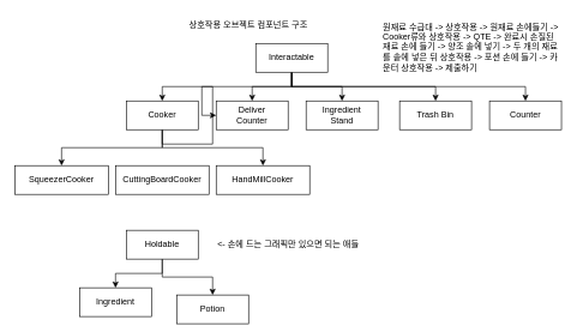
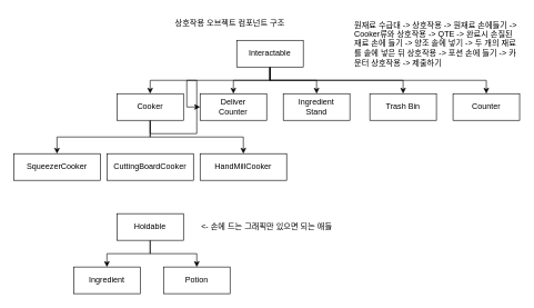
  <mxCell id="0" />
  <mxCell id="1" parent="0" />
  <mxCell id="2" style="edgeStyle=orthogonalEdgeStyle;rounded=0;orthogonalLoop=1;jettySize=auto;html=1;exitX=0.5;exitY=1;exitDx=0;exitDy=0;entryX=0.5;entryY=0;entryDx=0;entryDy=0;" parent="1" source="7" target="14" edge="1"><mxGeometry relative="1" as="geometry" /></mxCell>
  <mxCell id="3" style="edgeStyle=orthogonalEdgeStyle;rounded=0;orthogonalLoop=1;jettySize=auto;html=1;exitX=0.5;exitY=1;exitDx=0;exitDy=0;entryX=0.5;entryY=0;entryDx=0;entryDy=0;" parent="1" source="7" target="20" edge="1"><mxGeometry relative="1" as="geometry" /></mxCell>
  <mxCell id="4" style="edgeStyle=orthogonalEdgeStyle;rounded=0;orthogonalLoop=1;jettySize=auto;html=1;exitX=0.5;exitY=1;exitDx=0;exitDy=0;entryX=0.5;entryY=0;entryDx=0;entryDy=0;" parent="1" source="7" target="21" edge="1"><mxGeometry relative="1" as="geometry" /></mxCell>
  <mxCell id="5" style="edgeStyle=orthogonalEdgeStyle;rounded=0;orthogonalLoop=1;jettySize=auto;html=1;exitX=0.5;exitY=1;exitDx=0;exitDy=0;entryX=0.5;entryY=0;entryDx=0;entryDy=0;" parent="1" source="7" target="24" edge="1"><mxGeometry relative="1" as="geometry" /></mxCell>
  <mxCell id="6" style="edgeStyle=orthogonalEdgeStyle;rounded=0;orthogonalLoop=1;jettySize=auto;html=1;exitX=0.5;exitY=1;exitDx=0;exitDy=0;entryX=0.5;entryY=0;entryDx=0;entryDy=0;" edge="1" parent="1" source="7" target="26"><mxGeometry relative="1" as="geometry" /></mxCell>
  <mxCell id="7" value="Interactable" style="rounded=0;whiteSpace=wrap;html=1;" parent="1" vertex="1"><mxGeometry x="355" y="60" width="100" height="40" as="geometry" /></mxCell>
  <mxCell id="8" style="edgeStyle=orthogonalEdgeStyle;rounded=0;orthogonalLoop=1;jettySize=auto;html=1;exitX=0.5;exitY=1;exitDx=0;exitDy=0;entryX=0.5;entryY=0;entryDx=0;entryDy=0;" parent="1" source="10" target="19" edge="1"><mxGeometry relative="1" as="geometry" /></mxCell>
  <mxCell id="9" style="edgeStyle=orthogonalEdgeStyle;rounded=0;orthogonalLoop=1;jettySize=auto;html=1;exitX=0.5;exitY=1;exitDx=0;exitDy=0;entryX=0.5;entryY=0;entryDx=0;entryDy=0;" parent="1" source="10" target="22" edge="1"><mxGeometry relative="1" as="geometry" /></mxCell>
  <mxCell id="10" value="Holdable" style="rounded=0;whiteSpace=wrap;html=1;" parent="1" vertex="1"><mxGeometry x="175" y="320" width="100" height="40" as="geometry" /></mxCell>
  <mxCell id="11" style="edgeStyle=orthogonalEdgeStyle;rounded=0;orthogonalLoop=1;jettySize=auto;html=1;exitX=0.5;exitY=1;exitDx=0;exitDy=0;entryX=0.5;entryY=0;entryDx=0;entryDy=0;" parent="1" source="14" target="16" edge="1"><mxGeometry relative="1" as="geometry" /></mxCell>
  <mxCell id="12" style="edgeStyle=orthogonalEdgeStyle;rounded=0;orthogonalLoop=1;jettySize=auto;html=1;exitX=0.5;exitY=1;exitDx=0;exitDy=0;" parent="1" source="14" target="20" edge="1"><mxGeometry relative="1" as="geometry" /></mxCell>
  <mxCell id="13" style="edgeStyle=orthogonalEdgeStyle;rounded=0;orthogonalLoop=1;jettySize=auto;html=1;exitX=0.5;exitY=1;exitDx=0;exitDy=0;entryX=0.5;entryY=0;entryDx=0;entryDy=0;" parent="1" source="14" target="17" edge="1"><mxGeometry relative="1" as="geometry" /></mxCell>
  <mxCell id="14" value="Cooker" style="rounded=0;whiteSpace=wrap;html=1;" parent="1" vertex="1"><mxGeometry x="175" y="140" width="100" height="40" as="geometry" /></mxCell>
  <mxCell id="15" value="CuttingBoardCooker" style="rounded=0;whiteSpace=wrap;html=1;" parent="1" vertex="1"><mxGeometry x="160" y="230" width="130" height="40" as="geometry" /></mxCell>
  <mxCell id="16" value="HandMillCooker" style="rounded=0;whiteSpace=wrap;html=1;" parent="1" vertex="1"><mxGeometry x="300" y="230" width="130" height="40" as="geometry" /></mxCell>
  <mxCell id="17" value="SqueezerCooker" style="rounded=0;whiteSpace=wrap;html=1;" parent="1" vertex="1"><mxGeometry x="20" y="230" width="130" height="40" as="geometry" /></mxCell>
  <mxCell id="18" value="상호작용 오브젝트 컴포넌트 구조" style="text;html=1;align=center;verticalAlign=middle;whiteSpace=wrap;rounded=0;" parent="1" vertex="1"><mxGeometry x="195" y="20" width="300" height="30" as="geometry" /></mxCell>
  <mxCell id="19" value="Ingredient" style="rounded=0;whiteSpace=wrap;html=1;" parent="1" vertex="1"><mxGeometry x="110" y="400" width="100" height="40" as="geometry" /></mxCell>
  <mxCell id="20" value="Deliver&lt;br&gt;Counter" style="rounded=0;whiteSpace=wrap;html=1;" parent="1" vertex="1"><mxGeometry x="300" y="140" width="100" height="40" as="geometry" /></mxCell>
  <mxCell id="21" value="Ingredient&lt;br&gt;Stand" style="rounded=0;whiteSpace=wrap;html=1;" parent="1" vertex="1"><mxGeometry x="425" y="140" width="100" height="40" as="geometry" /></mxCell>
- <mxCell id="22" value="Potion" style="rounded=0;whiteSpace=wrap;html=1;" parent="1" vertex="1"><mxGeometry x="245" y="410" width="100" height="40" as="geometry" /></mxCell>
+ <mxCell id="22" value="Potion" style="rounded=0;whiteSpace=wrap;html=1;" parent="1" vertex="1"><mxGeometry x="245" y="400" width="100" height="40" as="geometry" /></mxCell>
  <mxCell id="23" value="원재료 수급대 -&amp;gt; 상호작용 -&amp;gt; 원재료 손에들기 -&amp;gt; Cooker류와 상호작용 -&amp;gt; QTE -&amp;gt; 완료시 손질된 재료 손에 들기 -&amp;gt; 양조 솥에 넣기 -&amp;gt; 두 개의 재료를 솥에 넣은 뒤 상호작용 -&amp;gt; 포션 손에 들기 -&amp;gt; 카운터 상호작용 -&amp;gt; 제출하기&amp;nbsp; &amp;nbsp;&amp;nbsp;" style="text;html=1;align=left;verticalAlign=middle;whiteSpace=wrap;rounded=0;" parent="1" vertex="1"><mxGeometry x="530" y="50" width="250" height="30" as="geometry" /></mxCell>
  <mxCell id="24" value="Trash Bin" style="rounded=0;whiteSpace=wrap;html=1;" parent="1" vertex="1"><mxGeometry x="555" y="140" width="100" height="40" as="geometry" /></mxCell>
  <mxCell id="25" value="&amp;lt;- 손에 드는 그래픽만 있으면 되는 애들" style="text;html=1;align=left;verticalAlign=middle;whiteSpace=wrap;rounded=0;" parent="1" vertex="1"><mxGeometry x="300" y="325" width="230" height="30" as="geometry" /></mxCell>
  <mxCell id="26" value="Counter" style="rounded=0;whiteSpace=wrap;html=1;" vertex="1" parent="1"><mxGeometry x="680" y="140" width="100" height="40" as="geometry" /></mxCell>
